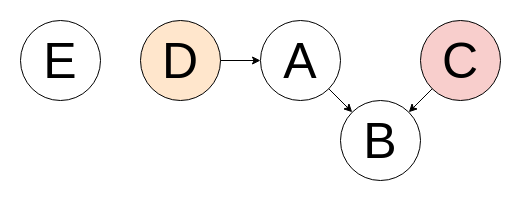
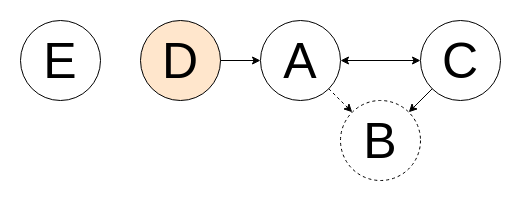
  <mxCell id="0" />
  <mxCell id="1" parent="0" />
  <mxCell id="2" value="&lt;font style=&quot;font-size: 50px&quot;&gt;A&lt;/font&gt;" style="ellipse;whiteSpace=wrap;html=1;aspect=fixed;" vertex="1" parent="1"><mxGeometry x="260" y="20" width="80" height="80" as="geometry" /></mxCell>
- <mxCell id="3" value="&lt;font style=&quot;font-size: 50px&quot;&gt;B&lt;/font&gt;" style="ellipse;whiteSpace=wrap;html=1;aspect=fixed;" vertex="1" parent="1"><mxGeometry x="340" y="100" width="80" height="80" as="geometry" /></mxCell>
- <mxCell id="4" value="&lt;font style=&quot;font-size: 50px&quot;&gt;C&lt;/font&gt;" style="ellipse;whiteSpace=wrap;html=1;aspect=fixed;fillColor=#f8cecc;" vertex="1" parent="1"><mxGeometry x="420" y="20" width="80" height="80" as="geometry" /></mxCell>
+ <mxCell id="3" value="&lt;font style=&quot;font-size: 50px&quot;&gt;B&lt;/font&gt;" style="ellipse;whiteSpace=wrap;html=1;aspect=fixed;dashed=1;" vertex="1" parent="1"><mxGeometry x="340" y="100" width="80" height="80" as="geometry" /></mxCell>
+ <mxCell id="4" value="&lt;font style=&quot;font-size: 50px&quot;&gt;C&lt;/font&gt;" style="ellipse;whiteSpace=wrap;html=1;aspect=fixed;" vertex="1" parent="1"><mxGeometry x="420" y="20" width="80" height="80" as="geometry" /></mxCell>
  <mxCell id="5" value="&lt;font style=&quot;font-size: 50px&quot;&gt;D&lt;/font&gt;" style="ellipse;whiteSpace=wrap;html=1;aspect=fixed;fillColor=#ffe6cc;" vertex="1" parent="1"><mxGeometry x="140" y="20" width="80" height="80" as="geometry" /></mxCell>
  <mxCell id="6" value="&lt;font style=&quot;font-size: 50px&quot;&gt;E&lt;/font&gt;" style="ellipse;whiteSpace=wrap;html=1;aspect=fixed;" vertex="1" parent="1"><mxGeometry x="20" y="20" width="80" height="80" as="geometry" /></mxCell>
- <mxCell id="7" value="" style="endArrow=classic;html=1;entryX=0;entryY=0;entryDx=0;entryDy=0;exitX=1;exitY=1;exitDx=0;exitDy=0;" edge="1" parent="1" source="2" target="3"><mxGeometry width="50" height="50" relative="1" as="geometry"><mxPoint x="30" y="230" as="sourcePoint" /><mxPoint x="80" y="180" as="targetPoint" /></mxGeometry></mxCell>
+ <mxCell id="7" value="" style="endArrow=classic;html=1;entryX=0;entryY=0;entryDx=0;entryDy=0;exitX=1;exitY=1;exitDx=0;exitDy=0;dashed=1;" edge="1" parent="1" source="2" target="3"><mxGeometry width="50" height="50" relative="1" as="geometry"><mxPoint x="30" y="230" as="sourcePoint" /><mxPoint x="80" y="180" as="targetPoint" /></mxGeometry></mxCell>
  <mxCell id="8" value="" style="endArrow=classic;html=1;exitX=0;exitY=1;exitDx=0;exitDy=0;entryX=1;entryY=0;entryDx=0;entryDy=0;" edge="1" parent="1" source="4" target="3"><mxGeometry width="50" height="50" relative="1" as="geometry"><mxPoint x="500" y="190" as="sourcePoint" /><mxPoint x="550" y="140" as="targetPoint" /></mxGeometry></mxCell>
+ <mxCell id="9" value="" style="endArrow=classic;startArrow=classic;html=1;entryX=0;entryY=0.5;entryDx=0;entryDy=0;exitX=1;exitY=0.5;exitDx=0;exitDy=0;" edge="1" parent="1" source="2" target="4"><mxGeometry width="50" height="50" relative="1" as="geometry"><mxPoint x="90" y="210" as="sourcePoint" /><mxPoint x="140" y="160" as="targetPoint" /></mxGeometry></mxCell>
  <mxCell id="10" value="" style="endArrow=classic;html=1;exitX=1;exitY=0.5;exitDx=0;exitDy=0;entryX=0;entryY=0.5;entryDx=0;entryDy=0;" edge="1" parent="1" source="5" target="2"><mxGeometry width="50" height="50" relative="1" as="geometry"><mxPoint x="190" y="150" as="sourcePoint" /><mxPoint x="240" y="100" as="targetPoint" /></mxGeometry></mxCell>
